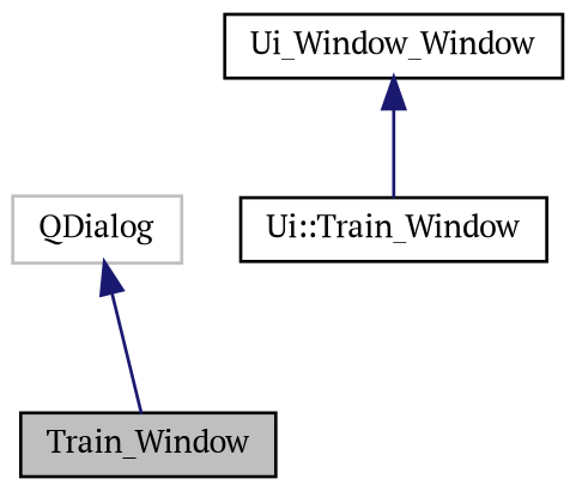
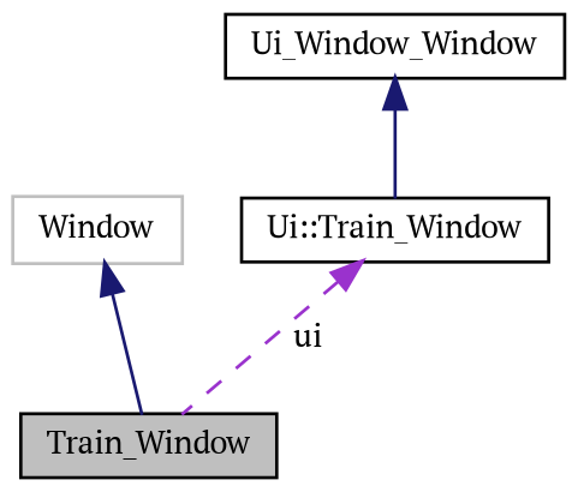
  digraph {
    fontname="PT Serif"
    node [color=black fillcolor=white fontname="PT Serif" fontsize=10 shape=record style=filled]
    edge [color=midnightblue dir=back fontname="PT Serif" fontsize=10 labelfontname=Helvetica labelfontsize=10 style=solid]
    n1 [fillcolor=grey75 fontcolor=black height=0.2 label=Train_Window width=0.4]
-   n2 [color=grey75 height=0.2 label=QDialog width=0.4]
+   n2 [color=grey75 height=0.2 label=Window width=0.4]
    n3 [height=0.2 label="Ui::Train_Window" width=0.4]
    n4 [height=0.2 label=Ui_Window_Window width=0.4]
    n2 -> n1
+   n3 -> n1 [color=darkorchid3 label=" ui" style=dashed]
    n4 -> n3
  }
